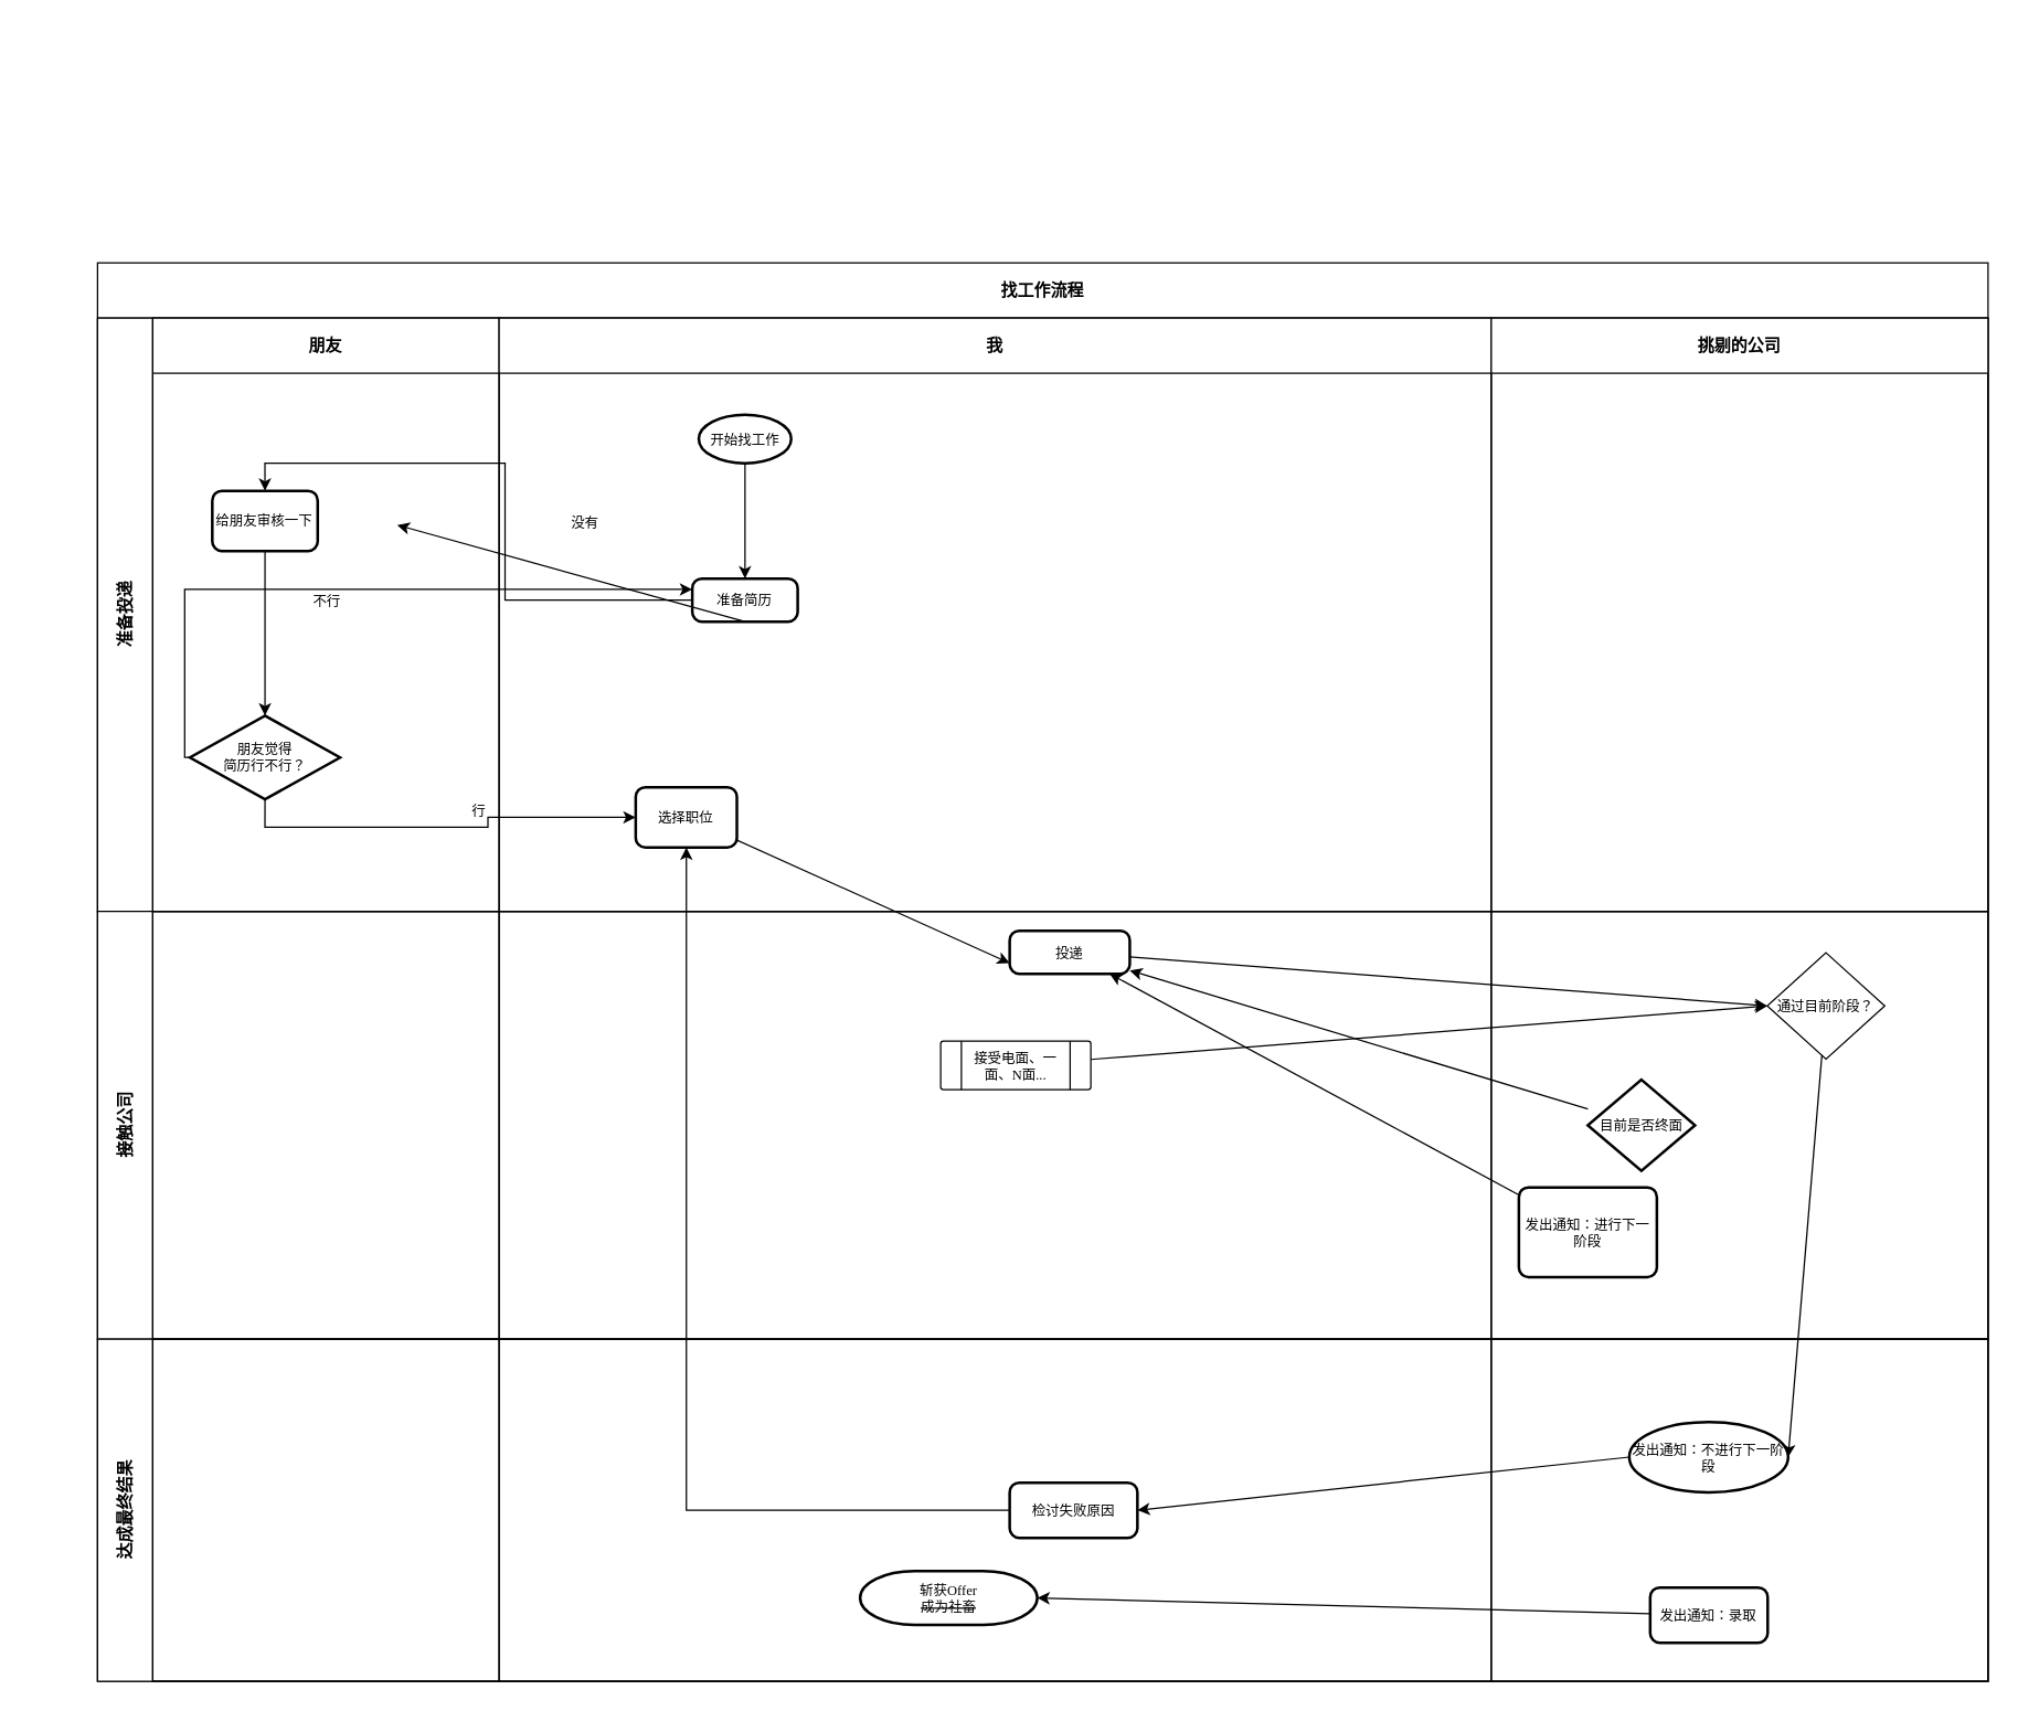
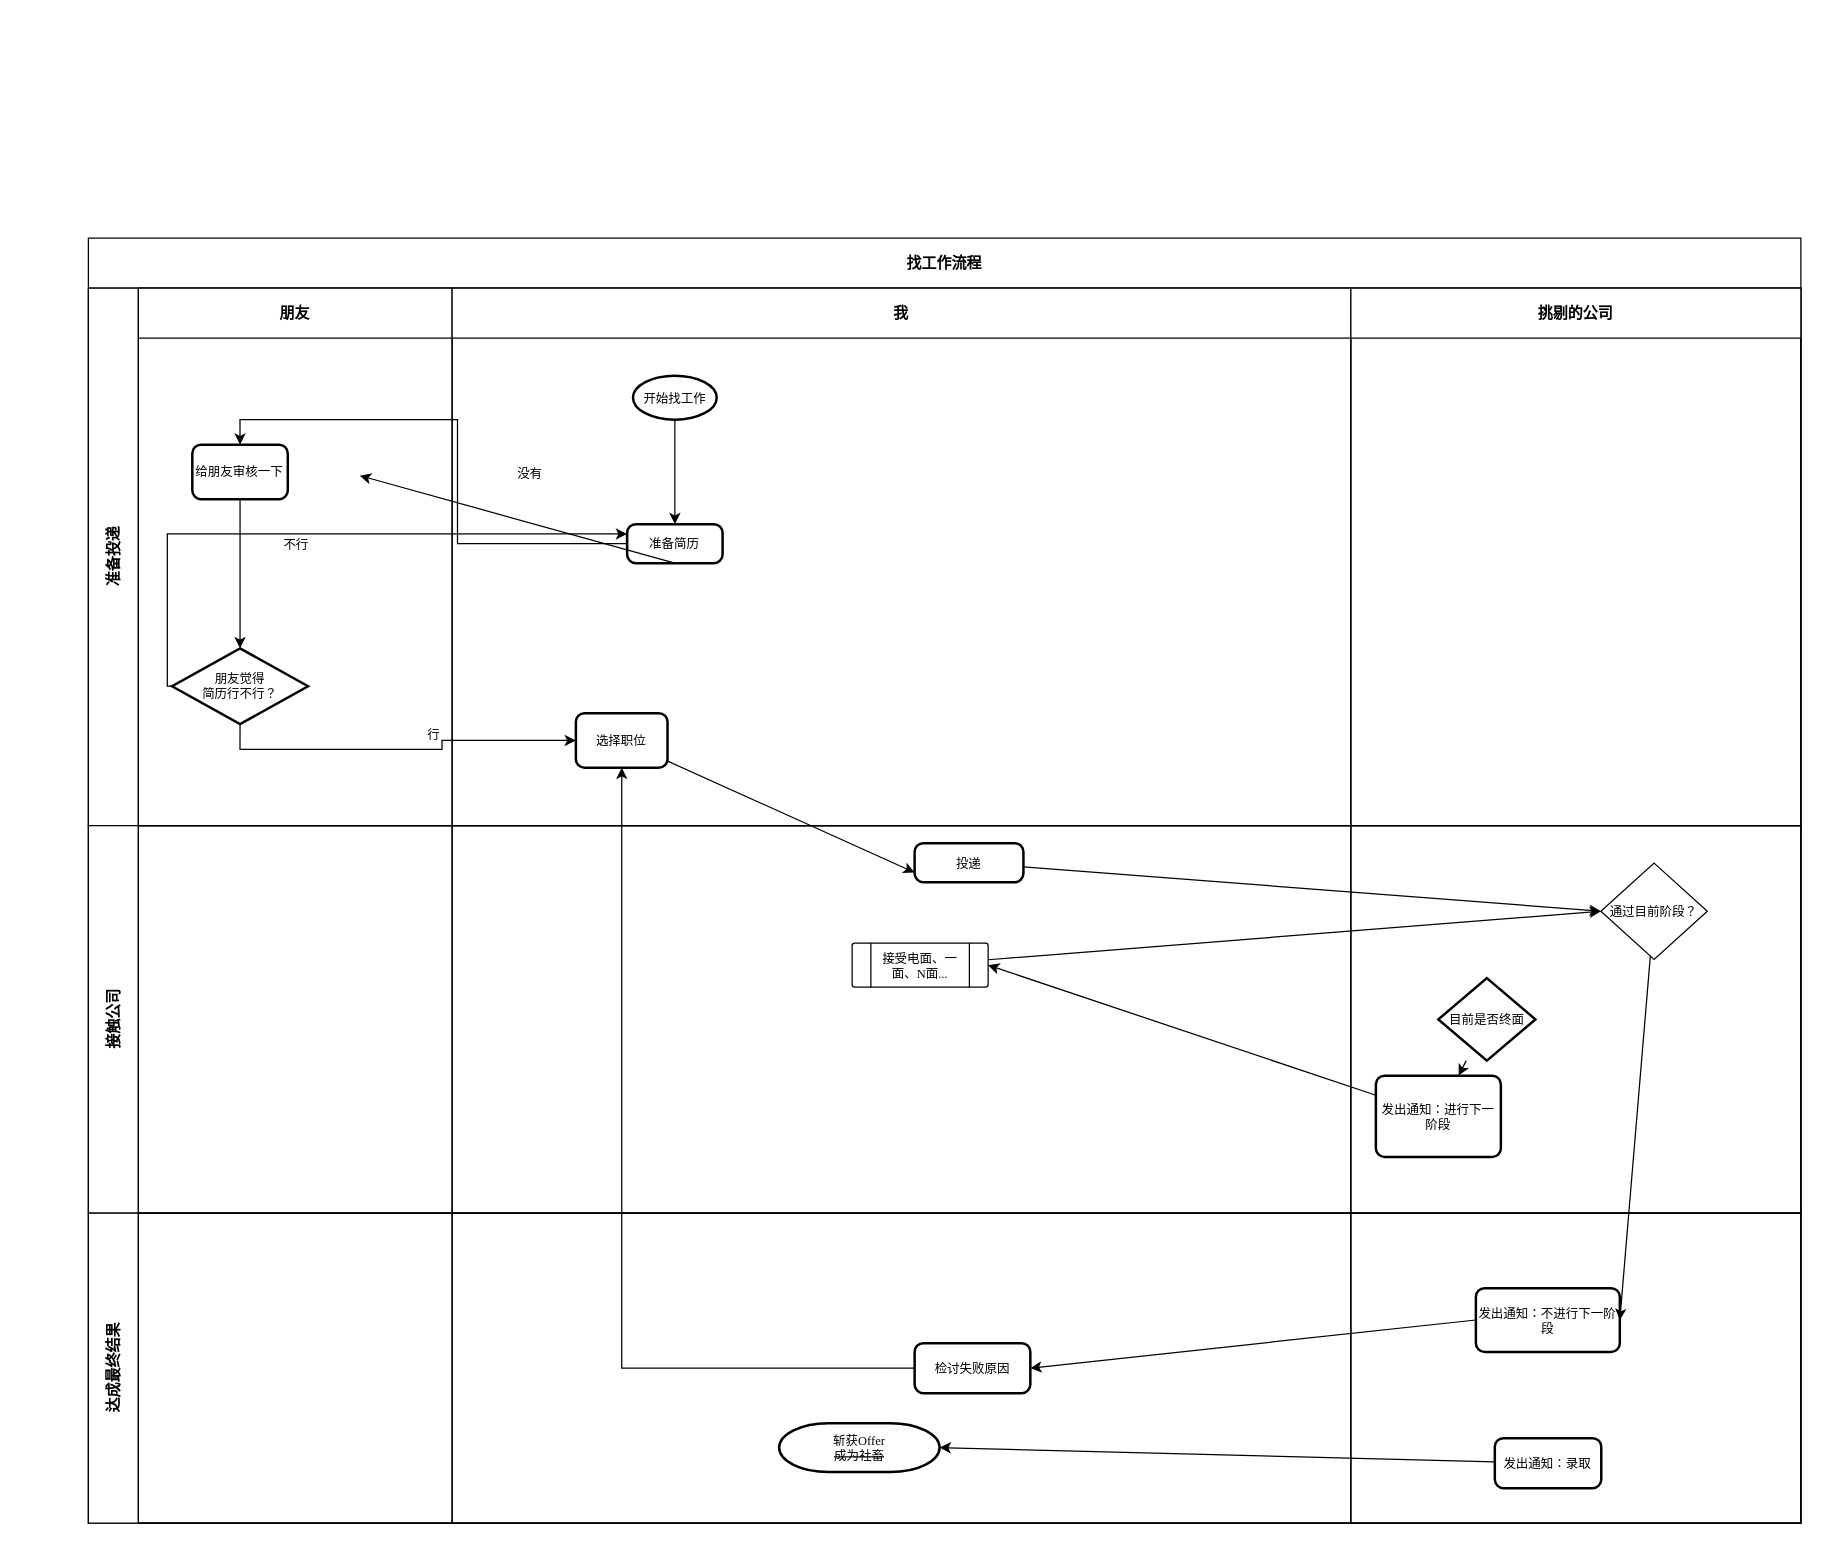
  <mxCell id="0" />
  <mxCell id="1" parent="0" />
  <mxCell id="2" value="" style="group" vertex="1" connectable="0" parent="1"><mxGeometry x="20" y="20" width="1200" height="900" as="geometry" /></mxCell>
  <mxCell id="3" value="找工作流程" style="shape=table;childLayout=tableLayout;rowLines=0;columnLines=0;startSize=40;html=1;whiteSpace=wrap;collapsible=0;recursiveResize=0;expand=0;fontStyle=1" parent="2" vertex="1"><mxGeometry x="50" y="170" width="1370" height="1028" as="geometry" /></mxCell>
  <mxCell id="4" value="准备投递" style="swimlane;horizontal=0;points=[[0,0.5],[1,0.5]];portConstraint=eastwest;startSize=40;html=1;whiteSpace=wrap;collapsible=0;recursiveResize=0;expand=0;" parent="3" vertex="1"><mxGeometry y="40" width="1370" height="430" as="geometry" /></mxCell>
  <mxCell id="5" value="朋友" style="swimlane;connectable=0;startSize=40;html=1;whiteSpace=wrap;collapsible=0;recursiveResize=0;expand=0;" parent="4" vertex="1"><mxGeometry x="40" width="251" height="430" as="geometry" /></mxCell>
  <mxCell id="6" value="给朋友审核一下" style="rounded=1;whiteSpace=wrap;html=1;absoluteArcSize=1;arcSize=14;strokeWidth=2;fontSize=10;fontFamily=Georgia;" vertex="1" parent="5"><mxGeometry x="43.146" y="125.216" width="76.379" height="43.654" as="geometry" /></mxCell>
  <mxCell id="7" style="edgeStyle=orthogonalEdgeStyle;rounded=0;orthogonalLoop=1;jettySize=auto;html=1;entryX=0.5;entryY=0;entryDx=0;entryDy=0;entryPerimeter=0;fontSize=10;fontFamily=Georgia;" edge="1" parent="5" source="6" target="8"><mxGeometry relative="1" as="geometry" /></mxCell>
  <mxCell id="8" value="朋友觉得&lt;br style=&quot;font-size: 10px;&quot;&gt;简历行不行？" style="strokeWidth=2;html=1;shape=mxgraph.flowchart.decision;whiteSpace=wrap;fontSize=10;fontFamily=Georgia;" vertex="1" parent="5"><mxGeometry x="26.937" y="288.168" width="108.796" height="60.652" as="geometry" /></mxCell>
  <mxCell id="9" value="我" style="swimlane;connectable=0;startSize=40;html=1;whiteSpace=wrap;collapsible=0;recursiveResize=0;expand=0;" parent="4" vertex="1"><mxGeometry x="291" width="719" height="430" as="geometry" /></mxCell>
  <mxCell id="10" value="开始找工作" style="strokeWidth=2;html=1;shape=mxgraph.flowchart.start_1;whiteSpace=wrap;fontSize=10;fontFamily=Georgia;" vertex="1" parent="9"><mxGeometry x="144.7" y="69.998" width="66.971" height="35.217" as="geometry" /></mxCell>
  <mxCell id="11" value="准备简历" style="rounded=1;whiteSpace=wrap;html=1;absoluteArcSize=1;arcSize=14;strokeWidth=2;fontSize=10;fontFamily=Georgia;" vertex="1" parent="9"><mxGeometry x="139.996" y="188.822" width="76.379" height="31.182" as="geometry" /></mxCell>
  <mxCell id="12" style="edgeStyle=orthogonalEdgeStyle;rounded=0;orthogonalLoop=1;jettySize=auto;html=1;entryX=0.5;entryY=0;entryDx=0;entryDy=0;fontSize=10;fontFamily=Georgia;" edge="1" parent="9" source="10" target="11"><mxGeometry relative="1" as="geometry" /></mxCell>
  <mxCell id="13" value="&lt;font style=&quot;font-size: 10px&quot;&gt;选择职位&lt;/font&gt;" style="rounded=1;whiteSpace=wrap;html=1;absoluteArcSize=1;arcSize=14;strokeWidth=2;fontSize=10;fontFamily=Georgia;" vertex="1" parent="9"><mxGeometry x="98.997" y="339.997" width="73.324" height="43.654" as="geometry" /></mxCell>
  <mxCell id="14" value="挑剔的公司" style="swimlane;connectable=0;startSize=40;html=1;whiteSpace=wrap;collapsible=0;recursiveResize=0;expand=0;" parent="4" vertex="1"><mxGeometry x="1010" width="360" height="430" as="geometry" /></mxCell>
  <mxCell id="15" value="行" style="edgeStyle=orthogonalEdgeStyle;rounded=0;orthogonalLoop=1;jettySize=auto;html=1;exitX=0.5;exitY=1;exitDx=0;exitDy=0;exitPerimeter=0;fontSize=10;labelBackgroundColor=none;entryX=0;entryY=0.5;entryDx=0;entryDy=0;fontFamily=Georgia;" edge="1" parent="4" source="8" target="13"><mxGeometry x="0.181" y="12" relative="1" as="geometry"><mxPoint x="2294.317" y="174.209" as="targetPoint" /><mxPoint as="offset" /></mxGeometry></mxCell>
  <mxCell id="16" style="edgeStyle=orthogonalEdgeStyle;rounded=0;orthogonalLoop=1;jettySize=auto;html=1;entryX=0.5;entryY=0;entryDx=0;entryDy=0;fontSize=10;fontFamily=Georgia;" edge="1" parent="4" source="11" target="6"><mxGeometry relative="1" as="geometry"><mxPoint x="2294.317" y="43.246" as="targetPoint" /></mxGeometry></mxCell>
  <mxCell id="17" style="edgeStyle=elbowEdgeStyle;rounded=0;orthogonalLoop=1;jettySize=auto;html=1;fontSize=10;fontFamily=Georgia;entryX=0;entryY=0.25;entryDx=0;entryDy=0;exitX=0;exitY=0.5;exitDx=0;exitDy=0;exitPerimeter=0;" edge="1" parent="4" source="8" target="11"><mxGeometry relative="1" as="geometry"><Array as="points"><mxPoint x="63.15" y="300" /></Array><mxPoint x="2127.15" y="199" as="sourcePoint" /><mxPoint x="2393.15" y="-10" as="targetPoint" /></mxGeometry></mxCell>
  <mxCell id="18" value="不行" style="edgeLabel;html=1;align=center;verticalAlign=middle;resizable=0;points=[];fontSize=10;labelBackgroundColor=none;fontFamily=Georgia;" vertex="1" connectable="0" parent="17"><mxGeometry x="0.066" y="-1" relative="1" as="geometry"><mxPoint x="-34.75" y="6.55" as="offset" /></mxGeometry></mxCell>
  <mxCell id="19" value="接触公司" style="swimlane;horizontal=0;points=[[0,0.5],[1,0.5]];portConstraint=eastwest;startSize=40;html=1;whiteSpace=wrap;collapsible=0;recursiveResize=0;expand=0;" parent="3" vertex="1"><mxGeometry y="470" width="1370" height="310" as="geometry" /></mxCell>
  <mxCell id="20" value="" style="swimlane;connectable=0;startSize=0;html=1;whiteSpace=wrap;collapsible=0;recursiveResize=0;expand=0;" parent="19" vertex="1"><mxGeometry x="40" width="251" height="310" as="geometry" /></mxCell>
  <mxCell id="21" value="" style="swimlane;connectable=0;startSize=0;html=1;whiteSpace=wrap;collapsible=0;recursiveResize=0;expand=0;" parent="19" vertex="1"><mxGeometry x="291" width="719" height="310" as="geometry" /></mxCell>
  <mxCell id="22" style="edgeStyle=none;rounded=0;orthogonalLoop=1;jettySize=auto;html=1;exitX=0.75;exitY=0;exitDx=0;exitDy=0;fontSize=10;" edge="1" parent="21" source="23" target="23"><mxGeometry relative="1" as="geometry" /></mxCell>
  <mxCell id="23" value="投递" style="rounded=1;whiteSpace=wrap;html=1;absoluteArcSize=1;arcSize=14;strokeWidth=2;fontSize=10;fontFamily=Georgia;" vertex="1" parent="21"><mxGeometry x="369.996" y="13.996" width="87.044" height="31.304" as="geometry" /></mxCell>
  <mxCell id="24" value="接受电面、一面、N面..." style="verticalLabelPosition=middle;verticalAlign=middle;html=1;shape=process;whiteSpace=wrap;rounded=1;size=0.14;arcSize=6;labelBackgroundColor=none;sketch=0;fontFamily=Georgia;fontSize=10;labelPosition=center;align=center;labelBorderColor=none;" vertex="1" parent="21"><mxGeometry x="319.995" y="93.998" width="108.805" height="35.217" as="geometry" /></mxCell>
  <mxCell id="25" value="" style="swimlane;connectable=0;startSize=0;html=1;whiteSpace=wrap;collapsible=0;recursiveResize=0;expand=0;" parent="19" vertex="1"><mxGeometry x="1010" width="360" height="310" as="geometry" /></mxCell>
- <mxCell id="26" style="edgeStyle=none;rounded=0;orthogonalLoop=1;jettySize=auto;html=1;" edge="1" parent="25" source="28" target="23"><mxGeometry relative="1" as="geometry" /></mxCell>
+ <mxCell id="26" style="edgeStyle=none;rounded=0;orthogonalLoop=1;jettySize=auto;html=1;" edge="1" parent="25" source="28" target="29"><mxGeometry relative="1" as="geometry" /></mxCell>
  <mxCell id="27" value="通过目前阶段？" style="rhombus;whiteSpace=wrap;html=1;fontSize=10;" vertex="1" parent="25"><mxGeometry x="200.0" y="30.0" width="85.16" height="77" as="geometry" /></mxCell>
  <mxCell id="28" value="目前是否终面" style="strokeWidth=2;html=1;shape=mxgraph.flowchart.decision;whiteSpace=wrap;fontSize=10;" vertex="1" parent="25"><mxGeometry x="70.0" y="122" width="77.58" height="66" as="geometry" /></mxCell>
  <mxCell id="29" value="发出通知：进行下一阶段" style="rounded=1;whiteSpace=wrap;html=1;absoluteArcSize=1;arcSize=14;strokeWidth=2;fontSize=10;" vertex="1" parent="25"><mxGeometry x="20.0" y="200" width="100" height="65" as="geometry" /></mxCell>
  <mxCell id="30" style="edgeStyle=none;rounded=0;orthogonalLoop=1;jettySize=auto;html=1;fontSize=10;entryX=0;entryY=0.5;entryDx=0;entryDy=0;" edge="1" parent="19" source="24" target="27"><mxGeometry relative="1" as="geometry"><mxPoint x="2749.15" y="-248" as="targetPoint" /></mxGeometry></mxCell>
  <mxCell id="31" style="edgeStyle=none;rounded=0;orthogonalLoop=1;jettySize=auto;html=1;entryX=0;entryY=0.5;entryDx=0;entryDy=0;fontSize=10;" edge="1" parent="19" source="23" target="27"><mxGeometry relative="1" as="geometry" /></mxCell>
- <mxCell id="32" style="edgeStyle=none;rounded=0;orthogonalLoop=1;jettySize=auto;html=1;fontSize=10;" edge="1" parent="19" source="29" target="23"><mxGeometry relative="1" as="geometry" /></mxCell>
+ <mxCell id="32" style="edgeStyle=none;rounded=0;orthogonalLoop=1;jettySize=auto;html=1;entryX=1;entryY=0.5;entryDx=0;entryDy=0;fontSize=10;" edge="1" parent="19" source="29" target="24"><mxGeometry relative="1" as="geometry" /></mxCell>
  <mxCell id="33" value="达成最终结果" style="swimlane;horizontal=0;points=[[0,0.5],[1,0.5]];portConstraint=eastwest;startSize=40;html=1;whiteSpace=wrap;collapsible=0;recursiveResize=0;expand=0;" vertex="1" parent="3"><mxGeometry y="780" width="1370" height="248" as="geometry" /></mxCell>
  <mxCell id="34" value="" style="swimlane;connectable=0;startSize=0;html=1;whiteSpace=wrap;collapsible=0;recursiveResize=0;expand=0;" vertex="1" parent="33"><mxGeometry x="40" width="251" height="248" as="geometry" /></mxCell>
  <mxCell id="35" value="" style="swimlane;connectable=0;startSize=0;html=1;whiteSpace=wrap;collapsible=0;recursiveResize=0;expand=0;" vertex="1" parent="33"><mxGeometry x="291" width="719" height="248" as="geometry" /></mxCell>
  <mxCell id="36" value="&lt;span style=&quot;font-family: &amp;#34;georgia&amp;#34;&quot;&gt;检讨失败原因&lt;/span&gt;" style="rounded=1;whiteSpace=wrap;html=1;absoluteArcSize=1;arcSize=14;strokeWidth=2;fontSize=10;" vertex="1" parent="35"><mxGeometry x="370" y="104" width="92.58" height="40" as="geometry" /></mxCell>
  <mxCell id="37" value="斩获Offer&lt;br style=&quot;font-size: 10px&quot;&gt;&lt;span style=&quot;font-size: 10px&quot;&gt;&lt;strike style=&quot;font-size: 10px&quot;&gt;成为社畜&lt;/strike&gt;&lt;/span&gt;" style="strokeWidth=2;html=1;shape=mxgraph.flowchart.terminator;whiteSpace=wrap;fontSize=10;fontFamily=Georgia;" vertex="1" parent="35"><mxGeometry x="261.613" y="167.997" width="128.389" height="39.13" as="geometry" /></mxCell>
  <mxCell id="38" value="" style="swimlane;connectable=0;startSize=0;html=1;whiteSpace=wrap;collapsible=0;recursiveResize=0;expand=0;" vertex="1" parent="33"><mxGeometry x="1010" width="360" height="248" as="geometry" /></mxCell>
- <mxCell id="39" value="发出通知：不进行下一阶段" style="ellipse;whiteSpace=wrap;html=1;absoluteArcSize=1;arcSize=14;strokeWidth=2;fontSize=10;" vertex="1" parent="38"><mxGeometry x="100.0" y="60" width="115.16" height="51" as="geometry" /></mxCell>
+ <mxCell id="39" value="发出通知：不进行下一阶段" style="rounded=1;whiteSpace=wrap;html=1;absoluteArcSize=1;arcSize=14;strokeWidth=2;fontSize=10;" vertex="1" parent="38"><mxGeometry x="100.0" y="60" width="115.16" height="51" as="geometry" /></mxCell>
  <mxCell id="40" value="发出通知：录取" style="rounded=1;whiteSpace=wrap;html=1;absoluteArcSize=1;arcSize=14;strokeWidth=2;fontSize=10;" vertex="1" parent="38"><mxGeometry x="115.16" y="180.0" width="85.16" height="40" as="geometry" /></mxCell>
  <mxCell id="41" style="edgeStyle=none;rounded=0;orthogonalLoop=1;jettySize=auto;html=1;exitX=0.5;exitY=1;exitDx=0;exitDy=0;" edge="1" parent="38" source="39" target="39"><mxGeometry relative="1" as="geometry" /></mxCell>
  <mxCell id="42" style="edgeStyle=none;rounded=0;orthogonalLoop=1;jettySize=auto;html=1;entryX=1;entryY=0.5;entryDx=0;entryDy=0;entryPerimeter=0;fontSize=10;" edge="1" parent="33" source="40" target="37"><mxGeometry relative="1" as="geometry" /></mxCell>
  <mxCell id="43" style="rounded=0;orthogonalLoop=1;jettySize=auto;html=1;entryX=1;entryY=0.5;entryDx=0;entryDy=0;fontSize=10;elbow=vertical;exitX=0;exitY=0.5;exitDx=0;exitDy=0;" edge="1" parent="33" source="39" target="36"><mxGeometry relative="1" as="geometry"><mxPoint x="782.695" y="-546.999" as="targetPoint" /></mxGeometry></mxCell>
  <mxCell id="44" style="edgeStyle=none;rounded=0;orthogonalLoop=1;jettySize=auto;html=1;fontSize=10;entryX=0;entryY=0.75;entryDx=0;entryDy=0;" edge="1" parent="3" source="13" target="23"><mxGeometry relative="1" as="geometry" /></mxCell>
  <mxCell id="45" style="edgeStyle=orthogonalEdgeStyle;rounded=0;orthogonalLoop=1;jettySize=auto;html=1;fontSize=10;" edge="1" parent="3" source="36" target="13"><mxGeometry relative="1" as="geometry" /></mxCell>
  <mxCell id="46" style="edgeStyle=none;rounded=0;orthogonalLoop=1;jettySize=auto;html=1;entryX=1;entryY=0.5;entryDx=0;entryDy=0;" edge="1" parent="3" source="27" target="39"><mxGeometry relative="1" as="geometry" /></mxCell>
  <mxCell id="47" value="没有" style="rounded=0;sketch=0;orthogonalLoop=1;jettySize=auto;html=1;labelBackgroundColor=none;strokeColor=#000000;fillColor=#BC6C25;fontFamily=Georgia;fontSize=10;fontColor=#000000;exitX=0.5;exitY=1;exitDx=0;exitDy=0;exitPerimeter=0;" edge="1" parent="1" source="11"><mxGeometry y="-38" relative="1" as="geometry"><mxPoint as="offset" /><mxPoint x="287.15" y="380" as="targetPoint" /></mxGeometry></mxCell>
